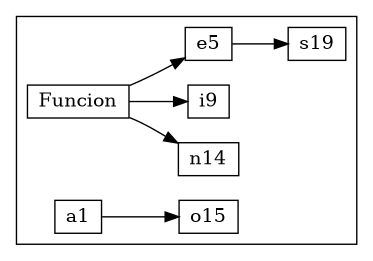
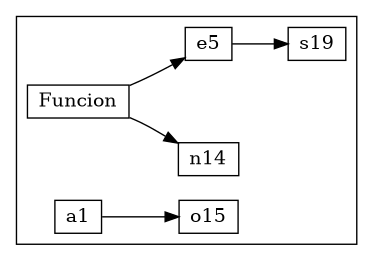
  digraph {
    rankdir=LR
    node [shape=record]
    edge [headport=n tailport=n]
    n1 [height=.1 label="<n>Funcion" width=.1]
    n2 [height=.1 label="<n> n14" width=.1]
    n3 [height=.1 label="<n> a1 " width=.1]
-   n4 [height=.1 label="<n> i9 " width=.1]
    n5 [height=.1 label="<n> e5 " width=.1]
    n6 [height=.1 label="<n> o15 " width=.1]
    n7 [height=.1 label="<n> s19 " width=.1]
    subgraph cluster_1 {
      n1
      n2
      n3
-     n4
      n5
      n6
      n7
    }
    n1 -> n2
-   n1 -> n4
    n1 -> n5
    n3 -> n6
    n5 -> n7
  }
